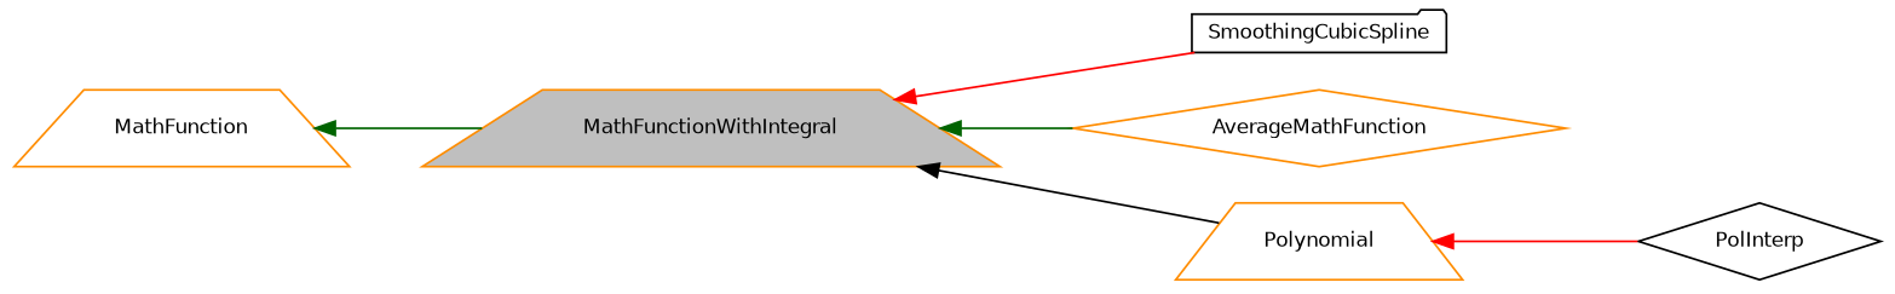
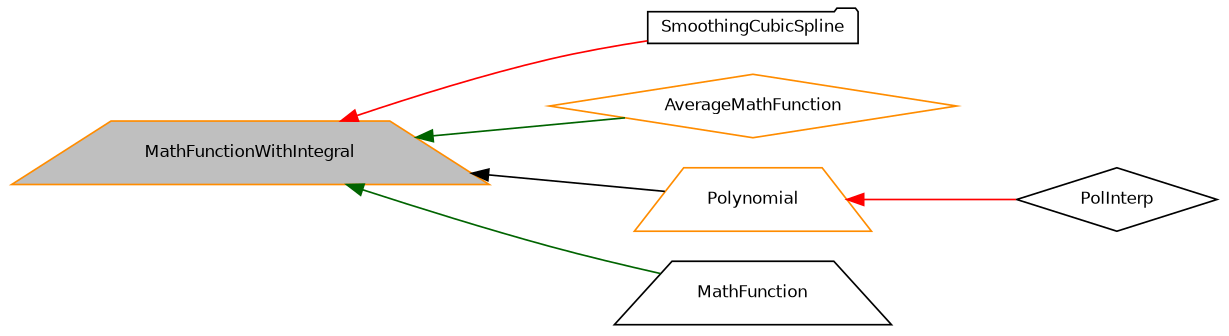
  digraph {
    rankdir=LR
    node [color=darkorange fontname=Helvetica fontsize=10 shape=trapezium]
    edge [color=red dir=back fontname=Helvetica fontsize=10 labelfontname=Helvetica labelfontsize=10 style=solid]
    n1 [fillcolor=grey75 fontcolor=black height=0.2 label=MathFunctionWithIntegral style=filled width=0.4]
    n2 [color=black height=0.2 label=SmoothingCubicSpline shape=folder width=0.4]
    n3 [height=0.2 label=AverageMathFunction shape=diamond width=0.4]
    n4 [height=0.2 label=Polynomial width=0.4]
    n5 [color=black height=0.2 label=PolInterp shape=diamond width=0.4]
-   n6 [height=0.2 label=MathFunction width=0.4]
+   n6 [color=black height=0.2 label=MathFunction width=0.4]
    n1 -> n2
    n1 -> n3 [color=darkgreen]
    n1 -> n4 [color=black]
    n4 -> n5
-   n6 -> n1 [color=darkgreen]
+   n1 -> n6 [color=darkgreen]
  }
